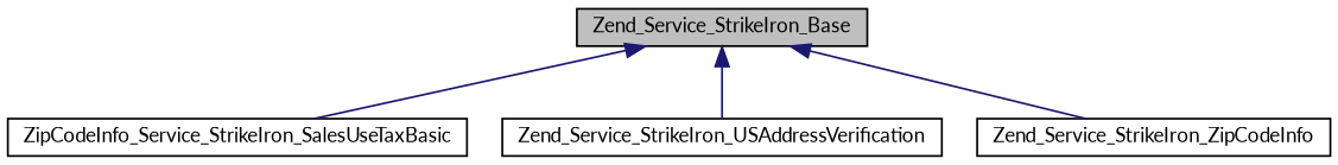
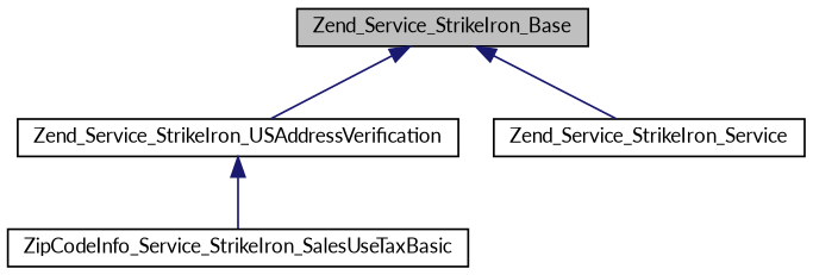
  digraph {
    fontname=Lato
    rankdir=TB
    node [color=black fillcolor=white fontname=Lato fontsize=10 shape=record style=filled]
    edge [color=midnightblue dir=back fontname=Lato fontsize=10 labelfontname=Helvetica labelfontsize=10 style=solid]
    n1 [fillcolor=grey75 fontcolor=black height=0.2 label=Zend_Service_StrikeIron_Base width=0.4]
    n2 [height=0.2 label=ZipCodeInfo_Service_StrikeIron_SalesUseTaxBasic width=0.4]
    n3 [height=0.2 label=Zend_Service_StrikeIron_USAddressVerification width=0.4]
-   n4 [height=0.2 label=Zend_Service_StrikeIron_ZipCodeInfo width=0.4]
-   n1 -> n2
+   n4 [height=0.2 label=Zend_Service_StrikeIron_Service width=0.4]
+   n3 -> n2
    n1 -> n3
    n1 -> n4
  }
